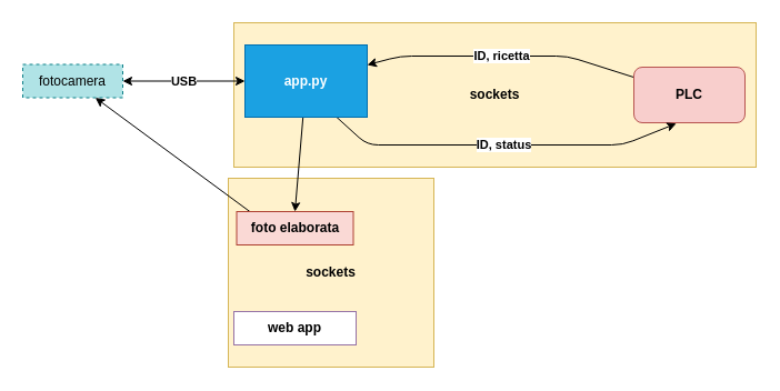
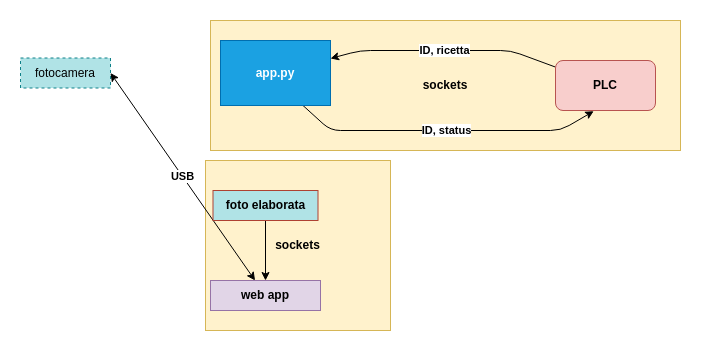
  <mxCell id="0" />
  <mxCell id="1" parent="0" />
  <mxCell id="2" value="&lt;b&gt;sockets&lt;/b&gt;" style="rounded=0;whiteSpace=wrap;html=1;fillColor=#fff2cc;strokeColor=#d6b656;" parent="1" vertex="1"><mxGeometry x="205" y="160" width="185" height="170" as="geometry" /></mxCell>
  <mxCell id="3" value="&lt;b&gt;sockets&lt;/b&gt;" style="rounded=0;whiteSpace=wrap;html=1;fillColor=#fff2cc;strokeColor=#d6b656;" parent="1" vertex="1"><mxGeometry x="210" y="20" width="470" height="130" as="geometry" /></mxCell>
  <mxCell id="4" value="ID, ricetta" style="edgeStyle=none;html=1;fontStyle=1" parent="1" source="5" target="8" edge="1"><mxGeometry relative="1" as="geometry"><Array as="points"><mxPoint x="510" y="50" /><mxPoint x="360" y="50" /></Array></mxGeometry></mxCell>
- <mxCell id="5" value="&lt;b&gt;PLC&lt;/b&gt;" style="rounded=1;whiteSpace=wrap;html=1;fillColor=#f8cecc;strokeColor=#b85450;" parent="1" vertex="1"><mxGeometry x="570" y="60" width="100" height="50" as="geometry" /></mxCell>
- <mxCell id="6" style="edgeStyle=none;html=1;entryX=0.5;entryY=0;entryDx=0;entryDy=0;" parent="1" source="8" target="12" edge="1"><mxGeometry relative="1" as="geometry" /></mxCell>
+ <mxCell id="5" value="&lt;b&gt;PLC&lt;/b&gt;" style="rounded=1;whiteSpace=wrap;html=1;fillColor=#f8cecc;strokeColor=#b85450;" parent="1" vertex="1"><mxGeometry x="555" y="60" width="100" height="50" as="geometry" /></mxCell>
  <mxCell id="7" value="&lt;b&gt;ID, status&lt;/b&gt;" style="edgeStyle=none;html=1;exitX=0.75;exitY=1;exitDx=0;exitDy=0;entryX=0.382;entryY=1.014;entryDx=0;entryDy=0;entryPerimeter=0;" parent="1" source="8" target="5" edge="1"><mxGeometry relative="1" as="geometry"><Array as="points"><mxPoint x="330" y="130" /><mxPoint x="560" y="130" /></Array></mxGeometry></mxCell>
  <mxCell id="8" value="app.py" style="rounded=0;whiteSpace=wrap;html=1;fillColor=#1ba1e2;strokeColor=#006EAF;fontColor=#ffffff;fontStyle=1" parent="1" vertex="1"><mxGeometry x="220" y="40" width="110" height="65" as="geometry" /></mxCell>
  <mxCell id="9" value="fotocamera" style="rounded=0;whiteSpace=wrap;html=1;fillColor=#b0e3e6;strokeColor=#0e8088;dashed=1;" parent="1" vertex="1"><mxGeometry x="20" y="57.5" width="90" height="30" as="geometry" /></mxCell>
- <mxCell id="10" value="&lt;b&gt;USB&lt;/b&gt;" style="endArrow=classic;startArrow=classic;html=1;exitX=1;exitY=0.5;exitDx=0;exitDy=0;entryX=0;entryY=0.5;entryDx=0;entryDy=0;" parent="1" source="9" target="8" edge="1"><mxGeometry width="50" height="50" relative="1" as="geometry"><mxPoint x="360" y="100" as="sourcePoint" /><mxPoint x="410" y="50" as="targetPoint" /></mxGeometry></mxCell>
- <mxCell id="11" style="edgeStyle=none;html=1;exitX=0.5;exitY=1;exitDx=0;exitDy=0;" parent="1" source="12" target="9" edge="1"><mxGeometry relative="1" as="geometry" /></mxCell>
- <mxCell id="12" value="foto elaborata" style="rounded=0;whiteSpace=wrap;html=1;fillColor=#fad9d5;strokeColor=#ae4132;fontStyle=1" parent="1" vertex="1"><mxGeometry x="212.5" y="190" width="105" height="30" as="geometry" /></mxCell>
- <mxCell id="13" value="web app" style="rounded=0;whiteSpace=wrap;html=1;fillColor=#ffffff;strokeColor=#9673a6;fontStyle=1;" parent="1" vertex="1"><mxGeometry x="210" y="280" width="110" height="30" as="geometry" /></mxCell>
+ <mxCell id="10" value="&lt;b&gt;USB&lt;/b&gt;" style="endArrow=classic;startArrow=classic;html=1;exitX=1;exitY=0.5;exitDx=0;exitDy=0;" parent="1" source="9" target="13" edge="1"><mxGeometry width="50" height="50" relative="1" as="geometry"><mxPoint x="360" y="100" as="sourcePoint" /><mxPoint x="410" y="50" as="targetPoint" /></mxGeometry></mxCell>
+ <mxCell id="11" style="edgeStyle=none;html=1;exitX=0.5;exitY=1;exitDx=0;exitDy=0;entryX=0.5;entryY=0;entryDx=0;entryDy=0;" parent="1" source="12" target="13" edge="1"><mxGeometry relative="1" as="geometry" /></mxCell>
+ <mxCell id="12" value="foto elaborata" style="rounded=0;whiteSpace=wrap;html=1;fillColor=#b0e3e6;strokeColor=#ae4132;fontStyle=1;" parent="1" vertex="1"><mxGeometry x="212.5" y="190" width="105" height="30" as="geometry" /></mxCell>
+ <mxCell id="13" value="web app" style="rounded=0;whiteSpace=wrap;html=1;fillColor=#e1d5e7;strokeColor=#9673a6;fontStyle=1" parent="1" vertex="1"><mxGeometry x="210" y="280" width="110" height="30" as="geometry" /></mxCell>
